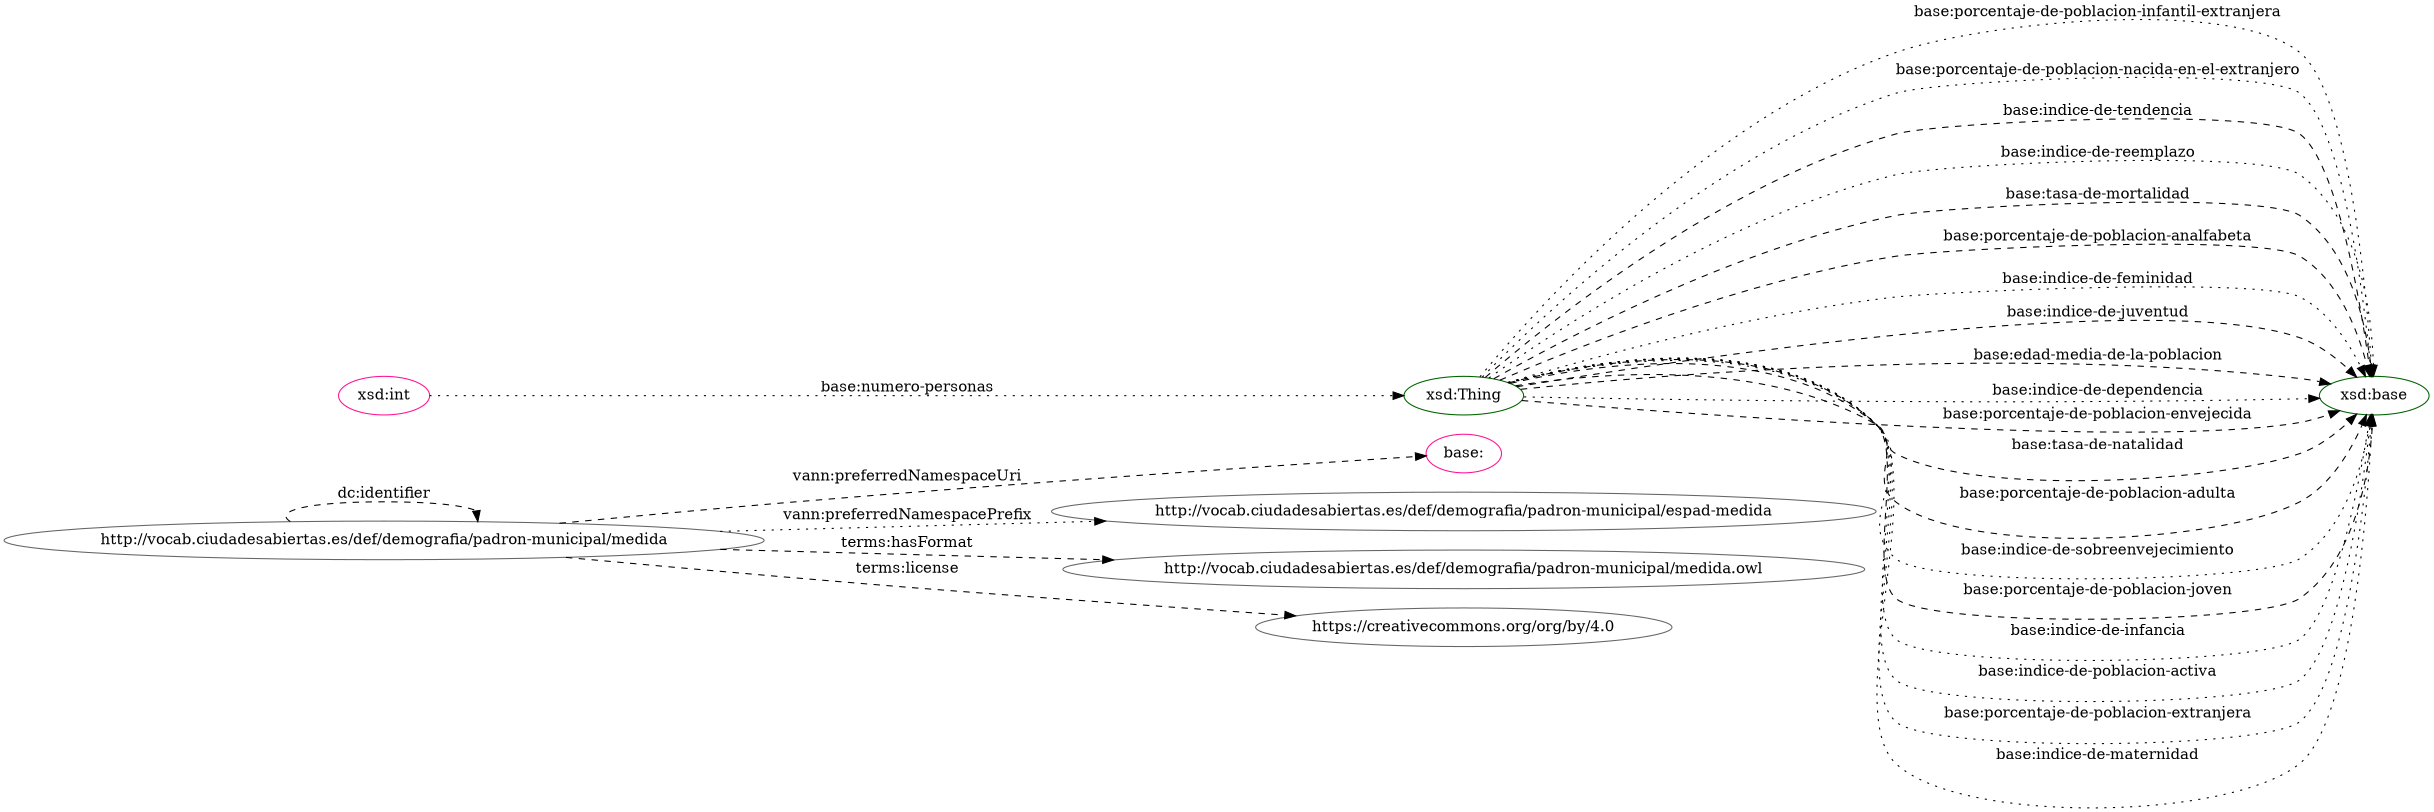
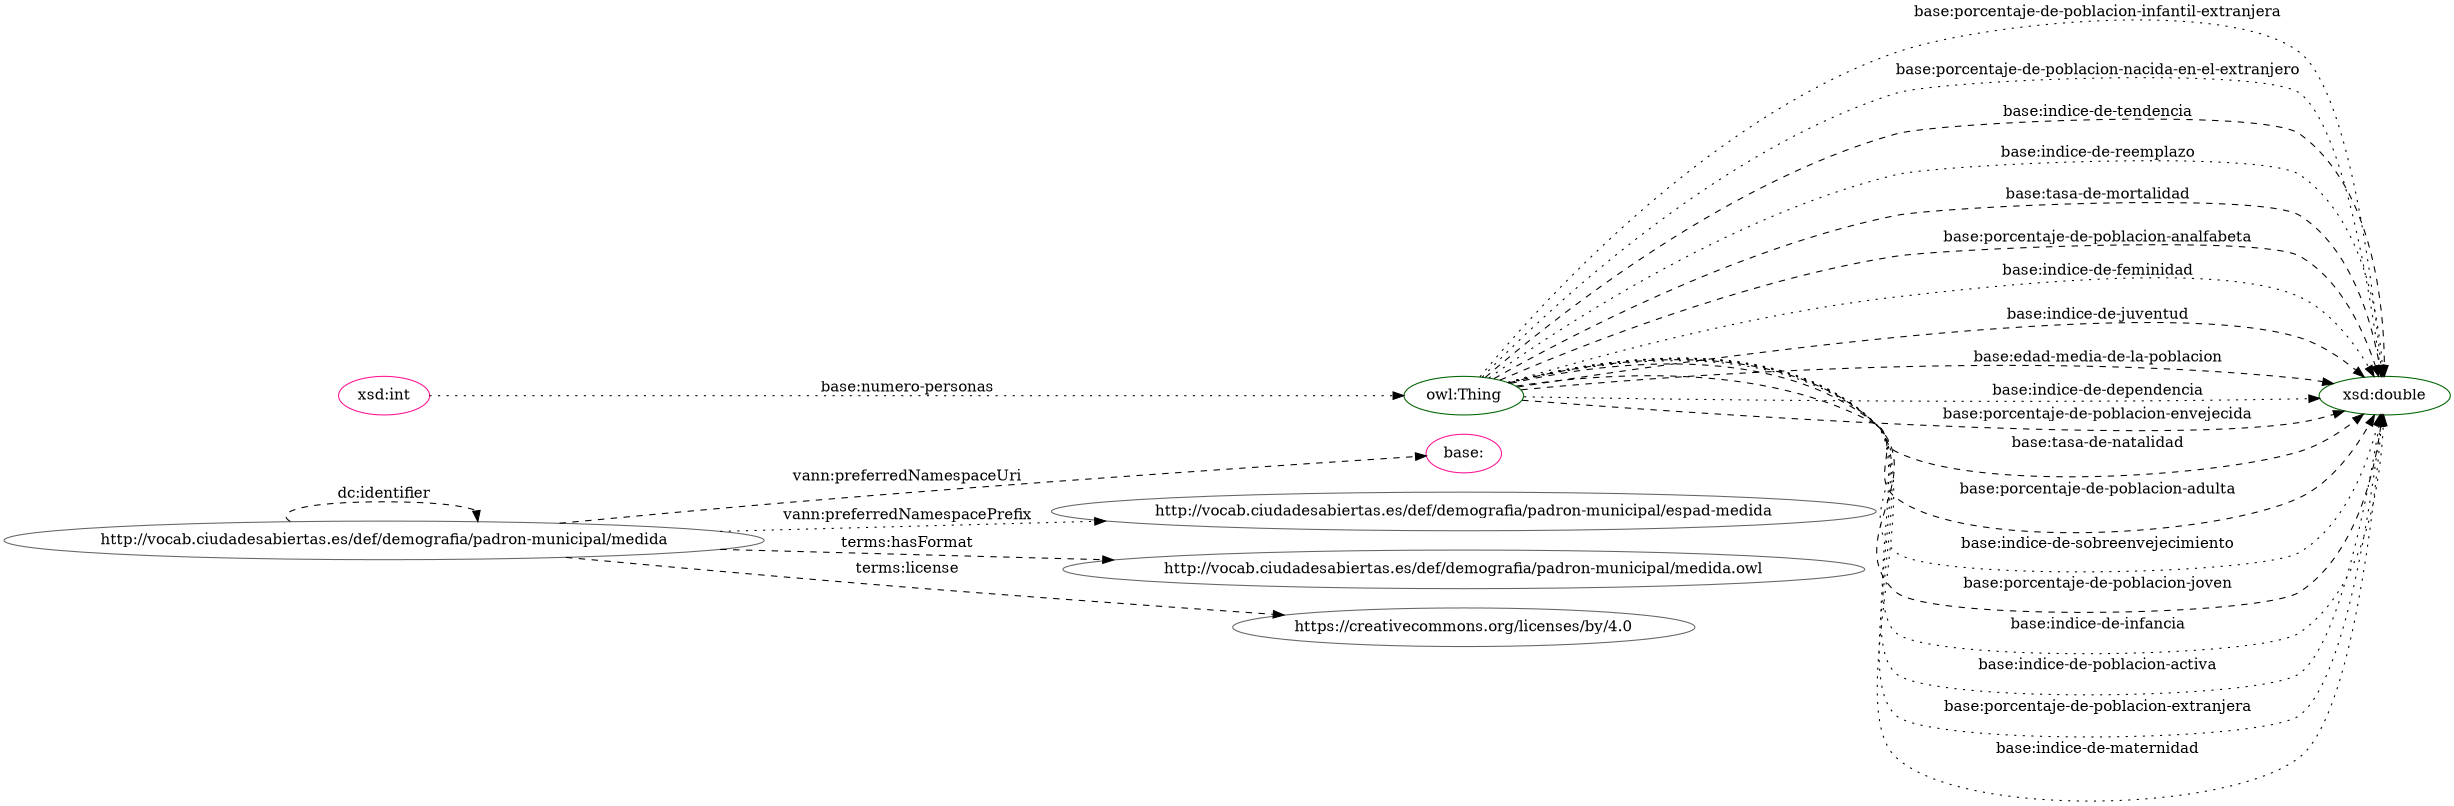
  digraph {
    rankdir=LR
    node [color=gray40]
    edge [style=dashed]
    "http://vocab.ciudadesabiertas.es/def/demografia/padron-municipal/medida"
    "base:" [color=deeppink]
    "http://vocab.ciudadesabiertas.es/def/demografia/padron-municipal/espad-medida"
    "http://vocab.ciudadesabiertas.es/def/demografia/padron-municipal/medida.owl"
-   "https://creativecommons.org/licenses/by/4.0" [label="https://creativecommons.org/org/by/4.0"]
-   "owl:Thing" [color=darkgreen label="xsd:Thing"]
-   "xsd:double" [color=darkgreen label="xsd:base"]
+   "https://creativecommons.org/licenses/by/4.0"
+   "owl:Thing" [color=darkgreen]
+   "xsd:double" [color=darkgreen]
    "xsd:int" [color=deeppink]
    "http://vocab.ciudadesabiertas.es/def/demografia/padron-municipal/medida" -> "http://vocab.ciudadesabiertas.es/def/demografia/padron-municipal/medida" [label="dc:identifier"]
    "http://vocab.ciudadesabiertas.es/def/demografia/padron-municipal/medida" -> "base:" [label="vann:preferredNamespaceUri"]
    "http://vocab.ciudadesabiertas.es/def/demografia/padron-municipal/medida" -> "http://vocab.ciudadesabiertas.es/def/demografia/padron-municipal/espad-medida" [label="vann:preferredNamespacePrefix" style=dotted]
    "http://vocab.ciudadesabiertas.es/def/demografia/padron-municipal/medida" -> "http://vocab.ciudadesabiertas.es/def/demografia/padron-municipal/medida.owl" [label="terms:hasFormat"]
    "http://vocab.ciudadesabiertas.es/def/demografia/padron-municipal/medida" -> "https://creativecommons.org/licenses/by/4.0" [label="terms:license"]
    "owl:Thing" -> "xsd:double" [label="base:porcentaje-de-poblacion-infantil-extranjera" style=dotted]
    "owl:Thing" -> "xsd:double" [label="base:porcentaje-de-poblacion-nacida-en-el-extranjero" style=dotted]
    "owl:Thing" -> "xsd:double" [label="base:indice-de-tendencia"]
    "owl:Thing" -> "xsd:double" [label="base:indice-de-reemplazo" style=dotted]
    "owl:Thing" -> "xsd:double" [label="base:tasa-de-mortalidad"]
    "owl:Thing" -> "xsd:double" [label="base:porcentaje-de-poblacion-analfabeta"]
    "owl:Thing" -> "xsd:double" [label="base:indice-de-feminidad" style=dotted]
    "owl:Thing" -> "xsd:double" [label="base:indice-de-juventud"]
    "owl:Thing" -> "xsd:double" [label="base:edad-media-de-la-poblacion"]
    "owl:Thing" -> "xsd:double" [label="base:indice-de-dependencia" style=dotted]
    "owl:Thing" -> "xsd:double" [label="base:porcentaje-de-poblacion-envejecida"]
    "owl:Thing" -> "xsd:double" [label="base:tasa-de-natalidad"]
    "owl:Thing" -> "xsd:double" [label="base:porcentaje-de-poblacion-adulta"]
    "owl:Thing" -> "xsd:double" [label="base:indice-de-sobreenvejecimiento" style=dotted]
    "owl:Thing" -> "xsd:double" [label="base:porcentaje-de-poblacion-joven"]
    "owl:Thing" -> "xsd:double" [label="base:indice-de-infancia" style=dotted]
    "owl:Thing" -> "xsd:double" [label="base:indice-de-poblacion-activa" style=dotted]
    "owl:Thing" -> "xsd:double" [label="base:porcentaje-de-poblacion-extranjera" style=dotted]
    "owl:Thing" -> "xsd:double" [label="base:indice-de-maternidad" style=dotted]
    "xsd:int" -> "owl:Thing" [label="base:numero-personas" style=dotted]
  }
